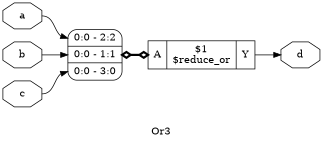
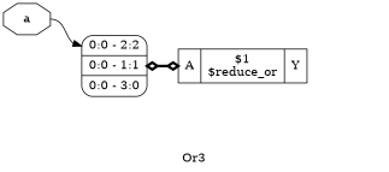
  digraph {
    label=Or3
    rankdir=LR
    remincross=true
    node [color=black fontcolor=black shape=octagon]
    edge [color=black tailport=e]
    n1 [label=a]
    n2 [label="<s2> 0:0 - 2:2 |<s1> 0:0 - 1:1 |<s0> 0:0 - 3:0 " shape=record style=rounded color="" fontcolor=""]
    n3 [label="{{<p6> A}|$1\n$reduce_or|{<p7> Y}}" shape=record color="" fontcolor=""]
-   n4 [label=b]
-   n5 [label=c]
-   n6 [label=d]
    n1 -> n2 [headport="s2:w"]
    n2 -> n3 [arrowhead=odiamond arrowtail=odiamond dir=both headport="p6:w" style="setlinewidth(3)"]
-   n3 -> n6 [headport=w tailport="p7:e"]
-   n4 -> n2 [headport="s1:w"]
-   n5 -> n2 [headport="s0:w"]
  }
